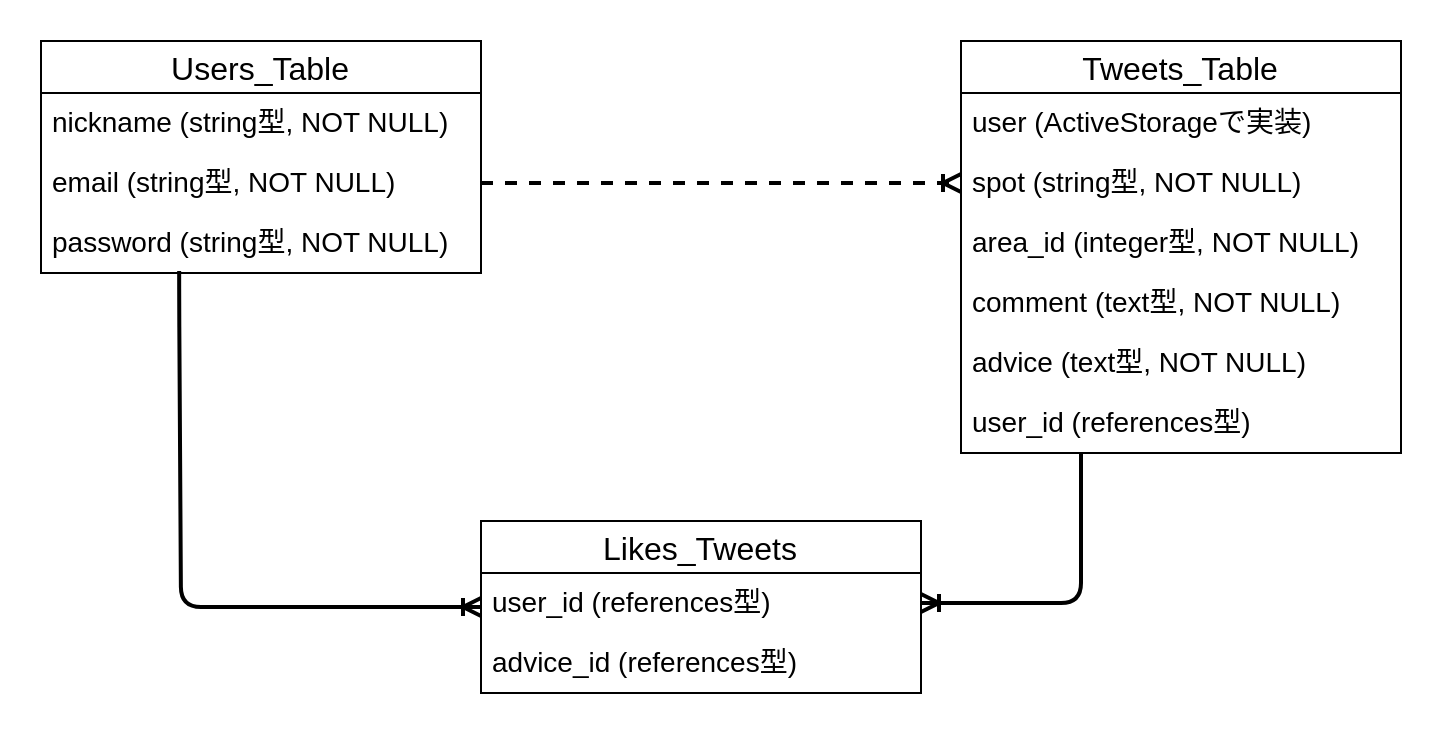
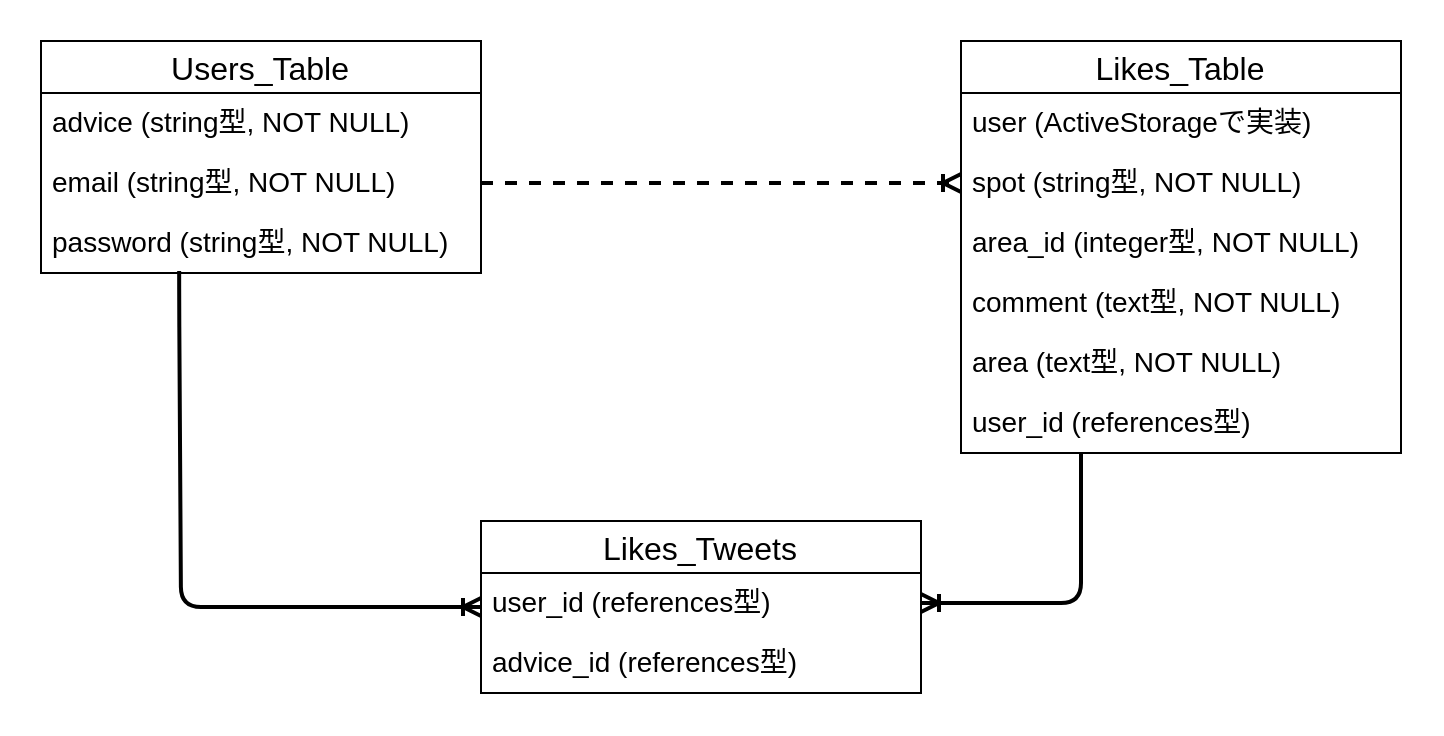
  <mxCell id="0" />
  <mxCell id="1" parent="0" />
  <mxCell id="2" value="Likes_Tweets" style="swimlane;fontStyle=0;childLayout=stackLayout;horizontal=1;startSize=26;horizontalStack=0;resizeParent=1;resizeParentMax=0;resizeLast=0;collapsible=1;marginBottom=0;align=center;fontSize=16;" vertex="1" parent="1"><mxGeometry x="240" y="260" width="220" height="86" as="geometry" /></mxCell>
  <mxCell id="3" value="user_id (references型)&#10; " style="text;strokeColor=none;fillColor=none;spacingLeft=4;spacingRight=4;overflow=hidden;rotatable=0;points=[[0,0.5],[1,0.5]];portConstraint=eastwest;fontSize=14;" vertex="1" parent="2"><mxGeometry y="26" width="220" height="30" as="geometry" /></mxCell>
  <mxCell id="4" value="advice_id (references型)" style="text;strokeColor=none;fillColor=none;spacingLeft=4;spacingRight=4;overflow=hidden;rotatable=0;points=[[0,0.5],[1,0.5]];portConstraint=eastwest;fontSize=14;" vertex="1" parent="2"><mxGeometry y="56" width="220" height="30" as="geometry" /></mxCell>
  <mxCell id="5" value="Users_Table" style="swimlane;fontStyle=0;childLayout=stackLayout;horizontal=1;startSize=26;horizontalStack=0;resizeParent=1;resizeParentMax=0;resizeLast=0;collapsible=1;marginBottom=0;align=center;fontSize=16;" vertex="1" parent="1"><mxGeometry x="20" y="20" width="220" height="116" as="geometry" /></mxCell>
- <mxCell id="6" value="nickname (string型, NOT NULL)" style="text;strokeColor=none;fillColor=none;spacingLeft=4;spacingRight=4;overflow=hidden;rotatable=0;points=[[0,0.5],[1,0.5]];portConstraint=eastwest;fontSize=14;" vertex="1" parent="5"><mxGeometry y="26" width="220" height="30" as="geometry" /></mxCell>
+ <mxCell id="6" value="advice (string型, NOT NULL)" style="text;strokeColor=none;fillColor=none;spacingLeft=4;spacingRight=4;overflow=hidden;rotatable=0;points=[[0,0.5],[1,0.5]];portConstraint=eastwest;fontSize=14;" vertex="1" parent="5"><mxGeometry y="26" width="220" height="30" as="geometry" /></mxCell>
  <mxCell id="7" value="email (string型, NOT NULL)&#10; " style="text;strokeColor=none;fillColor=none;spacingLeft=4;spacingRight=4;overflow=hidden;rotatable=0;points=[[0,0.5],[1,0.5]];portConstraint=eastwest;fontSize=14;" vertex="1" parent="5"><mxGeometry y="56" width="220" height="30" as="geometry" /></mxCell>
  <mxCell id="8" value="password (string型, NOT NULL)&#10; " style="text;strokeColor=none;fillColor=none;spacingLeft=4;spacingRight=4;overflow=hidden;rotatable=0;points=[[0,0.5],[1,0.5]];portConstraint=eastwest;fontSize=14;" vertex="1" parent="5"><mxGeometry y="86" width="220" height="30" as="geometry" /></mxCell>
- <mxCell id="9" value="Tweets_Table" style="swimlane;fontStyle=0;childLayout=stackLayout;horizontal=1;startSize=26;horizontalStack=0;resizeParent=1;resizeParentMax=0;resizeLast=0;collapsible=1;marginBottom=0;align=center;fontSize=16;" vertex="1" parent="1"><mxGeometry x="480" y="20" width="220" height="206" as="geometry" /></mxCell>
+ <mxCell id="9" value="Likes_Table" style="swimlane;fontStyle=0;childLayout=stackLayout;horizontal=1;startSize=26;horizontalStack=0;resizeParent=1;resizeParentMax=0;resizeLast=0;collapsible=1;marginBottom=0;align=center;fontSize=16;" vertex="1" parent="1"><mxGeometry x="480" y="20" width="220" height="206" as="geometry" /></mxCell>
  <mxCell id="10" value="user (ActiveStorageで実装)" style="text;strokeColor=none;fillColor=none;spacingLeft=4;spacingRight=4;overflow=hidden;rotatable=0;points=[[0,0.5],[1,0.5]];portConstraint=eastwest;fontSize=14;" vertex="1" parent="9"><mxGeometry y="26" width="220" height="30" as="geometry" /></mxCell>
  <mxCell id="11" value="spot (string型, NOT NULL)&#10; " style="text;strokeColor=none;fillColor=none;spacingLeft=4;spacingRight=4;overflow=hidden;rotatable=0;points=[[0,0.5],[1,0.5]];portConstraint=eastwest;fontSize=14;" vertex="1" parent="9"><mxGeometry y="56" width="220" height="30" as="geometry" /></mxCell>
  <mxCell id="12" value="area_id (integer型, NOT NULL)" style="text;strokeColor=none;fillColor=none;spacingLeft=4;spacingRight=4;overflow=hidden;rotatable=0;points=[[0,0.5],[1,0.5]];portConstraint=eastwest;fontSize=14;" vertex="1" parent="9"><mxGeometry y="86" width="220" height="30" as="geometry" /></mxCell>
  <mxCell id="13" value="comment (text型, NOT NULL)&#10; " style="text;strokeColor=none;fillColor=none;spacingLeft=4;spacingRight=4;overflow=hidden;rotatable=0;points=[[0,0.5],[1,0.5]];portConstraint=eastwest;fontSize=14;" vertex="1" parent="9"><mxGeometry y="116" width="220" height="30" as="geometry" /></mxCell>
- <mxCell id="14" value="advice (text型, NOT NULL)" style="text;strokeColor=none;fillColor=none;spacingLeft=4;spacingRight=4;overflow=hidden;rotatable=0;points=[[0,0.5],[1,0.5]];portConstraint=eastwest;fontSize=14;" vertex="1" parent="9"><mxGeometry y="146" width="220" height="30" as="geometry" /></mxCell>
+ <mxCell id="14" value="area (text型, NOT NULL)" style="text;strokeColor=none;fillColor=none;spacingLeft=4;spacingRight=4;overflow=hidden;rotatable=0;points=[[0,0.5],[1,0.5]];portConstraint=eastwest;fontSize=14;" vertex="1" parent="9"><mxGeometry y="146" width="220" height="30" as="geometry" /></mxCell>
  <mxCell id="15" value="user_id (references型)&#10; " style="text;strokeColor=none;fillColor=none;spacingLeft=4;spacingRight=4;overflow=hidden;rotatable=0;points=[[0,0.5],[1,0.5]];portConstraint=eastwest;fontSize=14;" vertex="1" parent="9"><mxGeometry y="176" width="220" height="30" as="geometry" /></mxCell>
  <mxCell id="16" value="" style="fontSize=12;html=1;endArrow=ERoneToMany;exitX=1;exitY=0.5;exitDx=0;exitDy=0;entryX=0;entryY=0.5;entryDx=0;entryDy=0;strokeWidth=2;dashed=1;" edge="1" parent="1" source="7" target="11"><mxGeometry width="100" height="100" relative="1" as="geometry"><mxPoint x="250" y="90" as="sourcePoint" /><mxPoint x="350" y="-10" as="targetPoint" /></mxGeometry></mxCell>
  <mxCell id="17" value="" style="fontSize=12;html=1;endArrow=ERoneToMany;edgeStyle=orthogonalEdgeStyle;exitX=0.314;exitY=0.967;exitDx=0;exitDy=0;exitPerimeter=0;strokeWidth=2;" edge="1" parent="1" source="8"><mxGeometry width="100" height="100" relative="1" as="geometry"><mxPoint x="90" y="200" as="sourcePoint" /><mxPoint x="240" y="303" as="targetPoint" /><Array as="points"><mxPoint x="89" y="153" /><mxPoint x="90" y="303" /></Array></mxGeometry></mxCell>
  <mxCell id="18" value="" style="fontSize=12;html=1;endArrow=ERoneToMany;edgeStyle=orthogonalEdgeStyle;entryX=1;entryY=0.5;entryDx=0;entryDy=0;strokeWidth=2;" edge="1" parent="1" source="15" target="3"><mxGeometry width="100" height="100" relative="1" as="geometry"><mxPoint x="540" y="230" as="sourcePoint" /><mxPoint x="720" y="306" as="targetPoint" /><Array as="points"><mxPoint x="540" y="301" /></Array></mxGeometry></mxCell>
